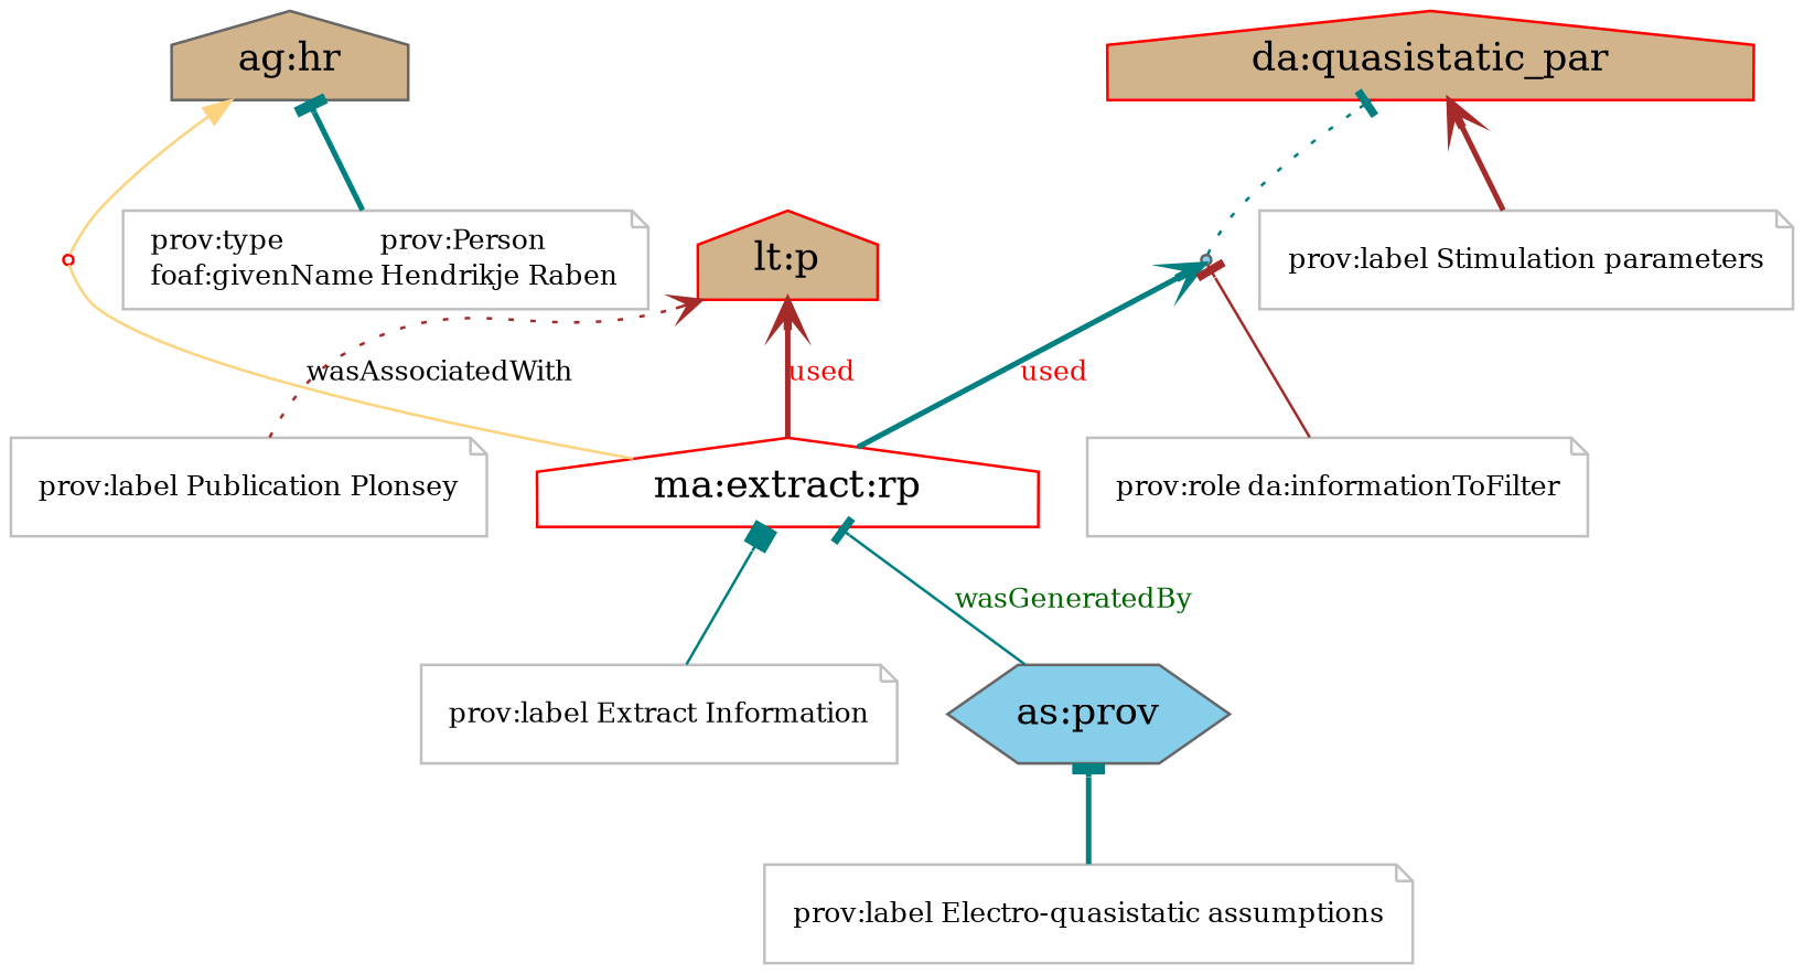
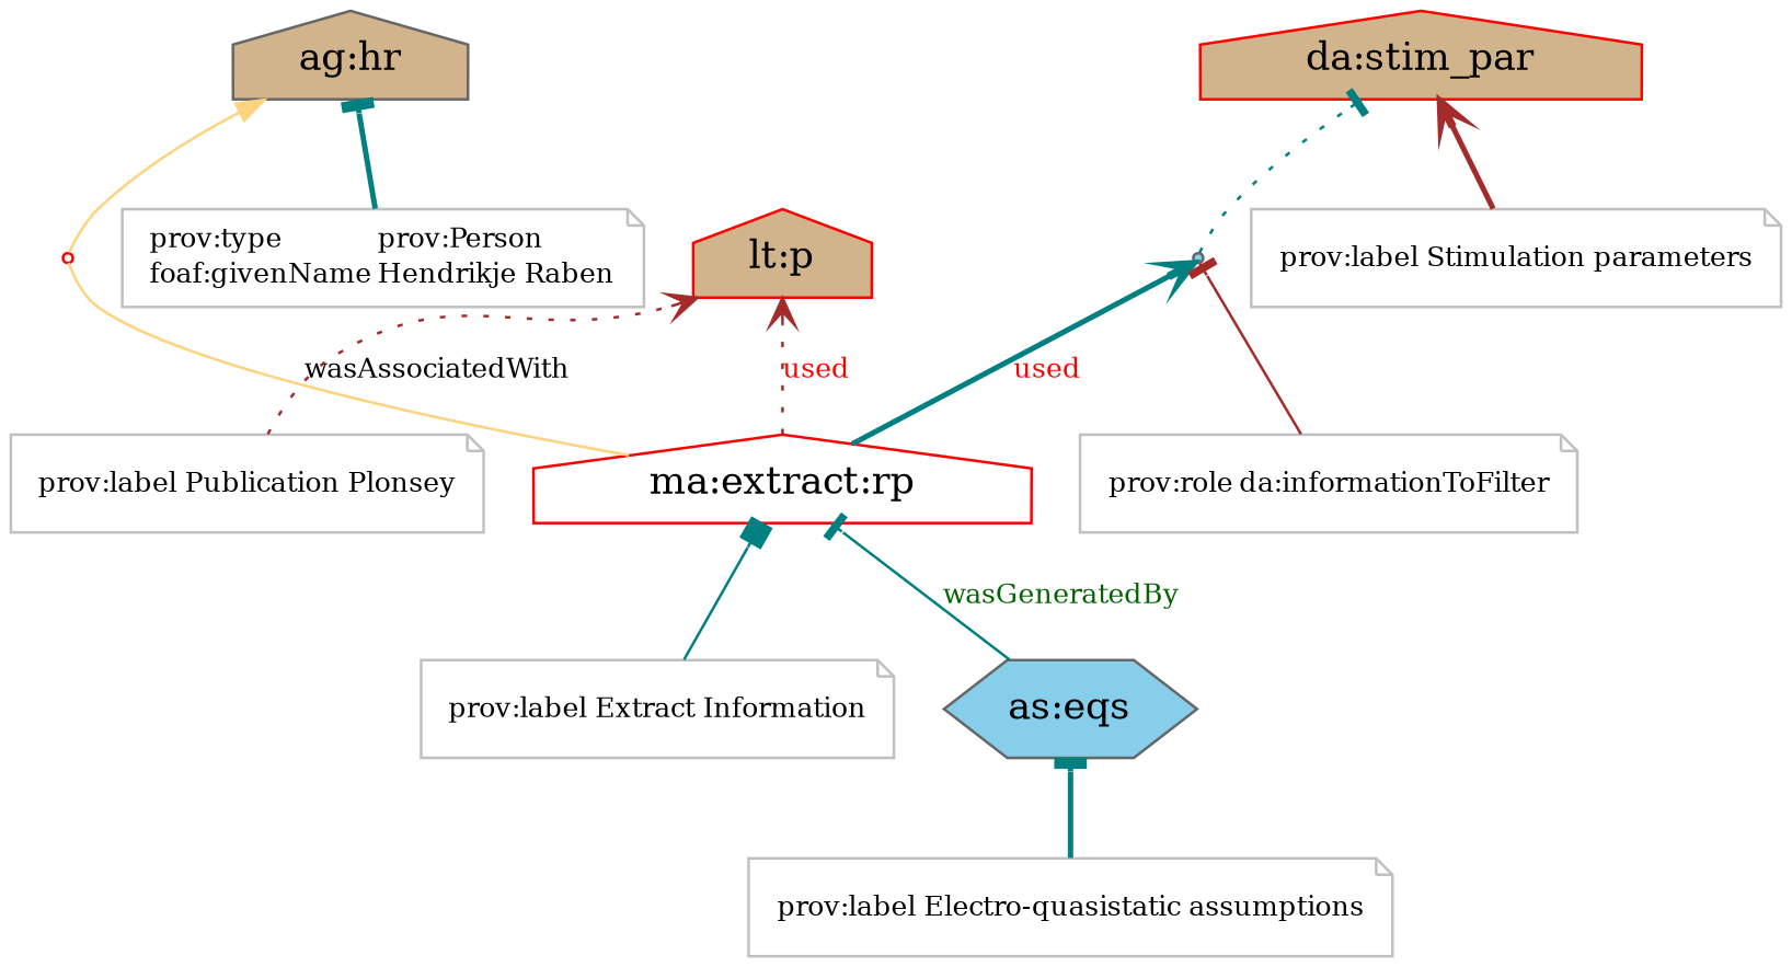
  digraph {
    rankdir=BT
    node [color=gray shape=note style=filled]
    edge [arrowhead=tee color=teal style=bold]
    n1 [color=gray40 fillcolor=tan label="ag:hr" shape=house]
    n2 [fontcolor=black fontsize=10 label=<<TABLE cellpadding="0" border="0">     <TR>         <TD align="left" href="http://www.w3.org/ns/prov#type">prov:type</TD>         <TD align="left" href="http://www.w3.org/ns/prov#Person">prov:Person</TD>     </TR>     <TR>         <TD align="left" href="http://xmlns.com/foaf/spec/#givenName">foaf:givenName</TD>         <TD align="left">Hendrikje Raben</TD>     </TR>     </TABLE>> style=""]
    n3 [color=red fillcolor=white label="ma:extract:rp" shape=house]
    n4 [color=red fillcolor=tan label="lt:p" shape=house]
    b1 [color=red fillcolor=white shape=point]
    b2 [color=gray40 fillcolor=skyblue shape=point]
-   n7 [color=red fillcolor=tan label="da:quasistatic_par" shape=house]
+   n7 [color=red fillcolor=tan label="da:stim_par" shape=house]
    n8 [fontcolor=black fontsize=10 label=<<TABLE cellpadding="0" border="0">     <TR>         <TD align="left" href="http://www.w3.org/ns/prov#label">prov:label</TD>         <TD align="left">Extract Information</TD>     </TR>     </TABLE>> style=""]
    n9 [fontcolor=black fontsize=10 label=<<TABLE cellpadding="0" border="0">     <TR>         <TD align="left" href="http://www.w3.org/ns/prov#label">prov:label</TD>         <TD align="left">Publication Plonsey</TD>     </TR>     </TABLE>> style=""]
-   n10 [color=gray40 fillcolor=skyblue label="as:prov" shape=hexagon]
+   n10 [color=gray40 fillcolor=skyblue label="as:eqs" shape=hexagon]
    n11 [fontcolor=black fontsize=10 label=<<TABLE cellpadding="0" border="0">     <TR>         <TD align="left" href="http://www.w3.org/ns/prov#label">prov:label</TD>         <TD align="left">Electro-quasistatic assumptions</TD>     </TR>     </TABLE>> style=""]
    n12 [fontcolor=black fontsize=10 label=<<TABLE cellpadding="0" border="0">     <TR>         <TD align="left" href="http://www.w3.org/ns/prov#label">prov:label</TD>         <TD align="left">Stimulation parameters</TD>     </TR>     </TABLE>> style=""]
    n13 [fontcolor=black fontsize=10 label=<<TABLE cellpadding="0" border="0">     <TR>         <TD align="left" href="http://www.w3.org/ns/prov#role">prov:role</TD>         <TD align="left" href="http://provenance.elaine.uni-rostock.de/dainformationToFilter">da:informationToFilter</TD>     </TR>     </TABLE>> style=""]
    n2 -> n1
-   n3 -> n4 [arrowhead=vee color=brown fontcolor=red fontsize=10.0 label=used]
+   n3 -> n4 [arrowhead=vee color=brown fontcolor=red fontsize=10.0 label=used style=dotted]
    n3 -> b1 [arrowhead=none color="#FED37F" fontsize=10.0 label=wasAssociatedWith style=""]
    n3 -> b2 [arrowhead=vee fontcolor=red fontsize=10.0 label=used]
    b1 -> n1 [color="#FED37F" fontsize=10.0 arrowhead="" style=""]
    b2 -> n7 [fontcolor=red fontsize=10.0 style=dotted]
    n8 -> n3 [arrowhead=box style=solid]
    n9 -> n4 [arrowhead=vee color=brown style=dotted]
    n10 -> n3 [fontcolor=darkgreen fontsize=10.0 label=wasGeneratedBy style=solid]
    n11 -> n10
    n12 -> n7 [arrowhead=vee color=brown]
    n13 -> b2 [color=brown style=solid]
  }
